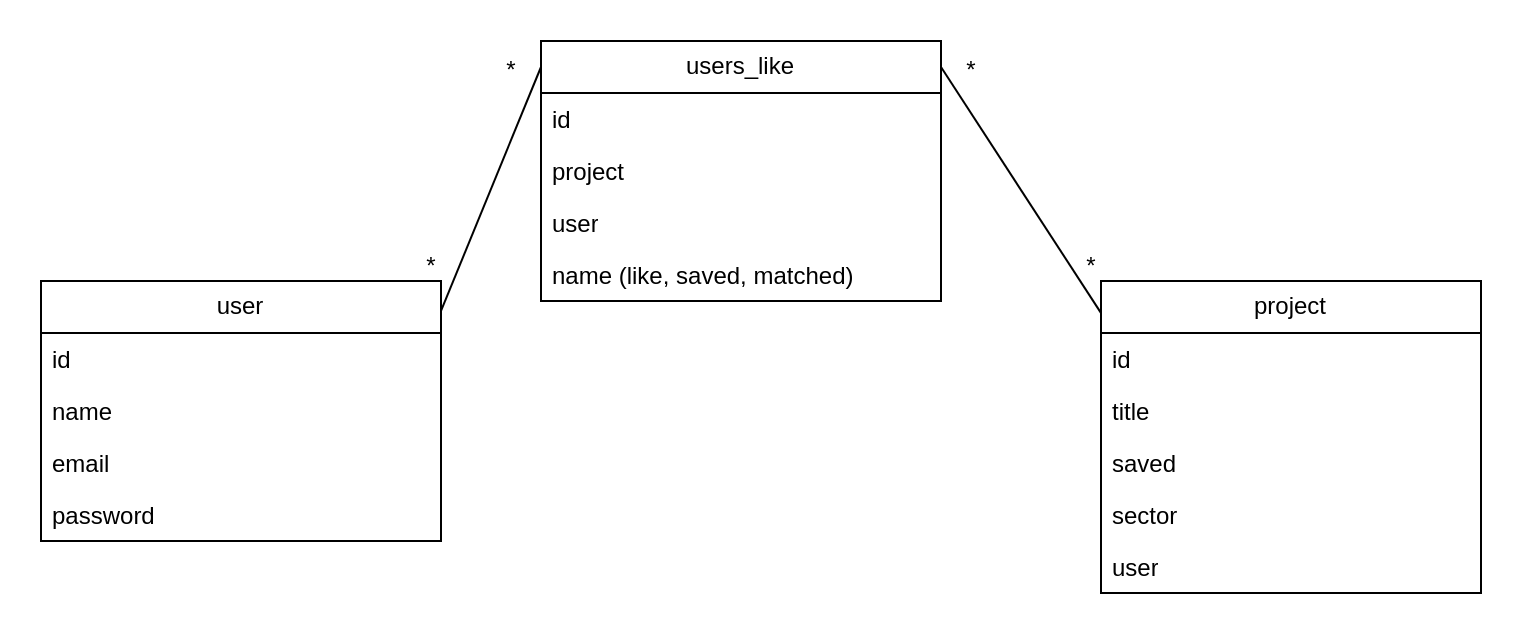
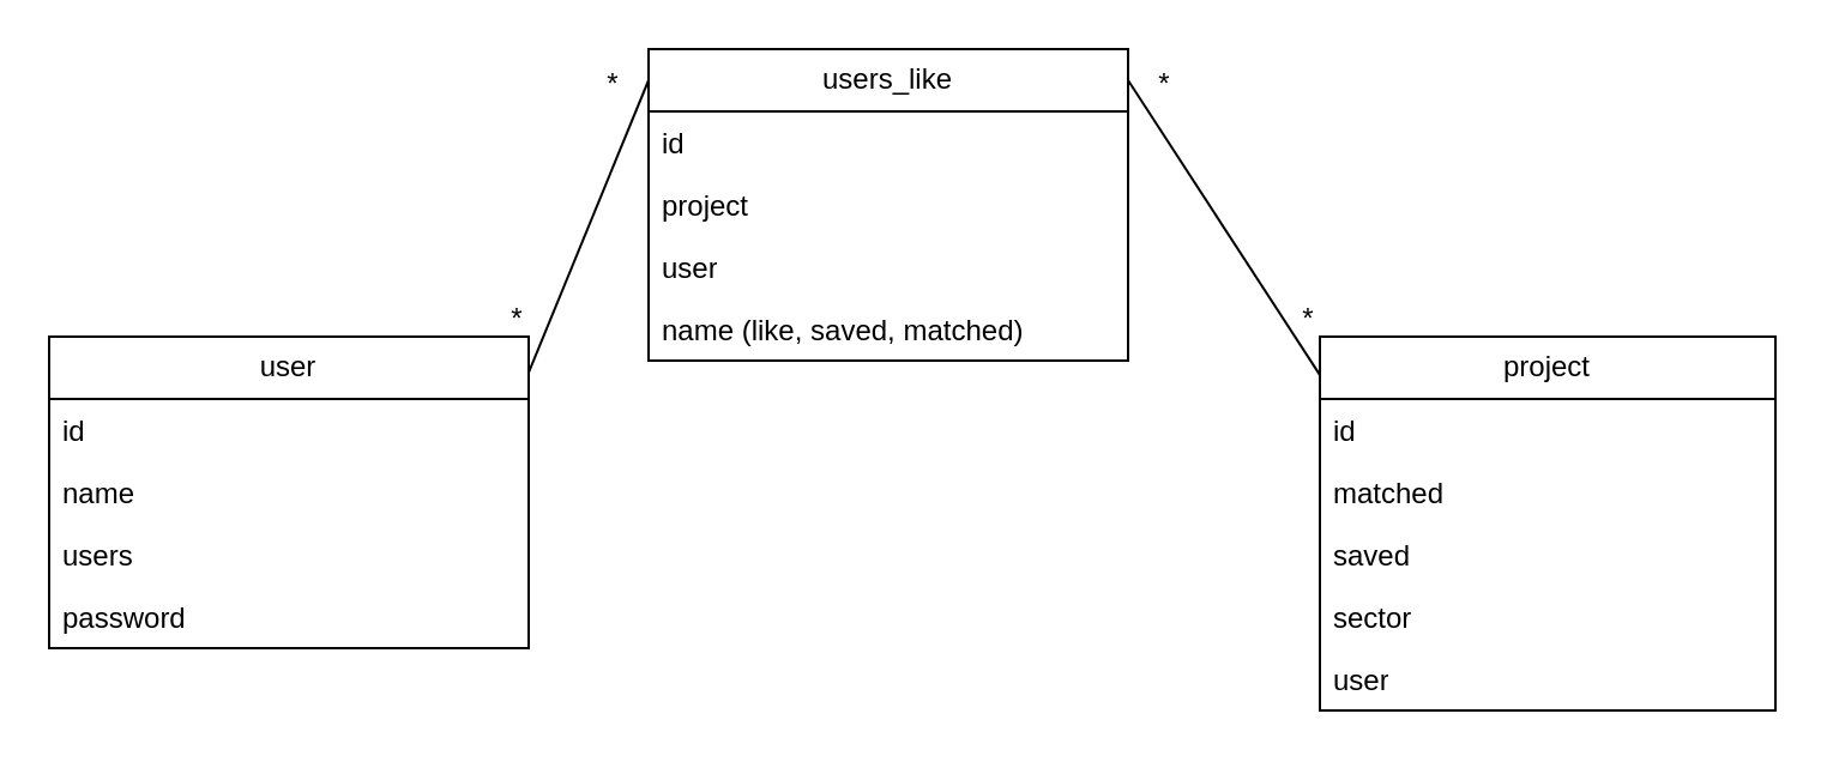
  <mxCell id="0" />
  <mxCell id="1" parent="0" />
  <mxCell id="2" value="user" style="swimlane;fontStyle=0;childLayout=stackLayout;horizontal=1;startSize=26;fillColor=none;horizontalStack=0;resizeParent=1;resizeParentMax=0;resizeLast=0;collapsible=1;marginBottom=0;whiteSpace=wrap;html=1;" parent="1" vertex="1"><mxGeometry x="20" y="140" width="200" height="130" as="geometry" /></mxCell>
  <mxCell id="3" value="id" style="text;strokeColor=none;fillColor=none;align=left;verticalAlign=top;spacingLeft=4;spacingRight=4;overflow=hidden;rotatable=0;points=[[0,0.5],[1,0.5]];portConstraint=eastwest;whiteSpace=wrap;html=1;" parent="2" vertex="1"><mxGeometry y="26" width="200" height="26" as="geometry" /></mxCell>
  <mxCell id="4" value="name" style="text;strokeColor=none;fillColor=none;align=left;verticalAlign=top;spacingLeft=4;spacingRight=4;overflow=hidden;rotatable=0;points=[[0,0.5],[1,0.5]];portConstraint=eastwest;whiteSpace=wrap;html=1;" parent="2" vertex="1"><mxGeometry y="52" width="200" height="26" as="geometry" /></mxCell>
- <mxCell id="5" value="email" style="text;strokeColor=none;fillColor=none;align=left;verticalAlign=top;spacingLeft=4;spacingRight=4;overflow=hidden;rotatable=0;points=[[0,0.5],[1,0.5]];portConstraint=eastwest;whiteSpace=wrap;html=1;" parent="2" vertex="1"><mxGeometry y="78" width="200" height="26" as="geometry" /></mxCell>
+ <mxCell id="5" value="users" style="text;strokeColor=none;fillColor=none;align=left;verticalAlign=top;spacingLeft=4;spacingRight=4;overflow=hidden;rotatable=0;points=[[0,0.5],[1,0.5]];portConstraint=eastwest;whiteSpace=wrap;html=1;" parent="2" vertex="1"><mxGeometry y="78" width="200" height="26" as="geometry" /></mxCell>
  <mxCell id="6" value="password" style="text;strokeColor=none;fillColor=none;align=left;verticalAlign=top;spacingLeft=4;spacingRight=4;overflow=hidden;rotatable=0;points=[[0,0.5],[1,0.5]];portConstraint=eastwest;whiteSpace=wrap;html=1;" parent="2" vertex="1"><mxGeometry y="104" width="200" height="26" as="geometry" /></mxCell>
  <mxCell id="7" value="project" style="swimlane;fontStyle=0;childLayout=stackLayout;horizontal=1;startSize=26;fillColor=none;horizontalStack=0;resizeParent=1;resizeParentMax=0;resizeLast=0;collapsible=1;marginBottom=0;whiteSpace=wrap;html=1;" parent="1" vertex="1"><mxGeometry x="550" y="140" width="190" height="156" as="geometry" /></mxCell>
  <mxCell id="8" value="id" style="text;strokeColor=none;fillColor=none;align=left;verticalAlign=top;spacingLeft=4;spacingRight=4;overflow=hidden;rotatable=0;points=[[0,0.5],[1,0.5]];portConstraint=eastwest;whiteSpace=wrap;html=1;" parent="7" vertex="1"><mxGeometry y="26" width="190" height="26" as="geometry" /></mxCell>
- <mxCell id="9" value="title" style="text;strokeColor=none;fillColor=none;align=left;verticalAlign=top;spacingLeft=4;spacingRight=4;overflow=hidden;rotatable=0;points=[[0,0.5],[1,0.5]];portConstraint=eastwest;whiteSpace=wrap;html=1;" parent="7" vertex="1"><mxGeometry y="52" width="190" height="26" as="geometry" /></mxCell>
+ <mxCell id="9" value="matched" style="text;strokeColor=none;fillColor=none;align=left;verticalAlign=top;spacingLeft=4;spacingRight=4;overflow=hidden;rotatable=0;points=[[0,0.5],[1,0.5]];portConstraint=eastwest;whiteSpace=wrap;html=1;" parent="7" vertex="1"><mxGeometry y="52" width="190" height="26" as="geometry" /></mxCell>
  <mxCell id="10" value="saved" style="text;strokeColor=none;fillColor=none;align=left;verticalAlign=top;spacingLeft=4;spacingRight=4;overflow=hidden;rotatable=0;points=[[0,0.5],[1,0.5]];portConstraint=eastwest;whiteSpace=wrap;html=1;" parent="7" vertex="1"><mxGeometry y="78" width="190" height="26" as="geometry" /></mxCell>
  <mxCell id="11" value="sector" style="text;strokeColor=none;fillColor=none;align=left;verticalAlign=top;spacingLeft=4;spacingRight=4;overflow=hidden;rotatable=0;points=[[0,0.5],[1,0.5]];portConstraint=eastwest;whiteSpace=wrap;html=1;" parent="7" vertex="1"><mxGeometry y="104" width="190" height="26" as="geometry" /></mxCell>
  <mxCell id="12" value="user" style="text;strokeColor=none;fillColor=none;align=left;verticalAlign=top;spacingLeft=4;spacingRight=4;overflow=hidden;rotatable=0;points=[[0,0.5],[1,0.5]];portConstraint=eastwest;whiteSpace=wrap;html=1;" vertex="1" parent="7"><mxGeometry y="130" width="190" height="26" as="geometry" /></mxCell>
  <mxCell id="13" value="users_like" style="swimlane;fontStyle=0;childLayout=stackLayout;horizontal=1;startSize=26;fillColor=none;horizontalStack=0;resizeParent=1;resizeParentMax=0;resizeLast=0;collapsible=1;marginBottom=0;whiteSpace=wrap;html=1;" parent="1" vertex="1"><mxGeometry x="270" y="20" width="200" height="130" as="geometry" /></mxCell>
  <mxCell id="14" value="id" style="text;strokeColor=none;fillColor=none;align=left;verticalAlign=top;spacingLeft=4;spacingRight=4;overflow=hidden;rotatable=0;points=[[0,0.5],[1,0.5]];portConstraint=eastwest;whiteSpace=wrap;html=1;" parent="13" vertex="1"><mxGeometry y="26" width="200" height="26" as="geometry" /></mxCell>
  <mxCell id="15" value="project" style="text;strokeColor=none;fillColor=none;align=left;verticalAlign=top;spacingLeft=4;spacingRight=4;overflow=hidden;rotatable=0;points=[[0,0.5],[1,0.5]];portConstraint=eastwest;whiteSpace=wrap;html=1;" parent="13" vertex="1"><mxGeometry y="52" width="200" height="26" as="geometry" /></mxCell>
  <mxCell id="16" value="user" style="text;strokeColor=none;fillColor=none;align=left;verticalAlign=top;spacingLeft=4;spacingRight=4;overflow=hidden;rotatable=0;points=[[0,0.5],[1,0.5]];portConstraint=eastwest;whiteSpace=wrap;html=1;" parent="13" vertex="1"><mxGeometry y="78" width="200" height="26" as="geometry" /></mxCell>
  <mxCell id="17" value="name (like, saved, matched)" style="text;strokeColor=none;fillColor=none;align=left;verticalAlign=top;spacingLeft=4;spacingRight=4;overflow=hidden;rotatable=0;points=[[0,0.5],[1,0.5]];portConstraint=eastwest;whiteSpace=wrap;html=1;" parent="13" vertex="1"><mxGeometry y="104" width="200" height="26" as="geometry" /></mxCell>
  <mxCell id="18" value="" style="endArrow=none;html=1;rounded=0;entryX=0.005;entryY=0.1;entryDx=0;entryDy=0;entryPerimeter=0;exitX=1.005;exitY=0.115;exitDx=0;exitDy=0;exitPerimeter=0;" parent="1" edge="1"><mxGeometry width="50" height="50" relative="1" as="geometry"><mxPoint x="220" y="154.95" as="sourcePoint" /><mxPoint x="270" y="33" as="targetPoint" /></mxGeometry></mxCell>
  <mxCell id="19" value="" style="endArrow=none;html=1;rounded=0;entryX=-0.005;entryY=0.103;entryDx=0;entryDy=0;entryPerimeter=0;exitX=0.99;exitY=0.1;exitDx=0;exitDy=0;exitPerimeter=0;" parent="1" edge="1"><mxGeometry width="50" height="50" relative="1" as="geometry"><mxPoint x="470" y="33" as="sourcePoint" /><mxPoint x="550.05" y="156.068" as="targetPoint" /></mxGeometry></mxCell>
  <mxCell id="20" value="*" style="text;html=1;align=center;verticalAlign=middle;resizable=0;points=[];autosize=1;strokeColor=none;fillColor=none;" parent="1" vertex="1"><mxGeometry x="200" y="118" width="30" height="30" as="geometry" /></mxCell>
  <mxCell id="21" value="*" style="text;html=1;align=center;verticalAlign=middle;resizable=0;points=[];autosize=1;strokeColor=none;fillColor=none;" parent="1" vertex="1"><mxGeometry x="240" y="20" width="30" height="30" as="geometry" /></mxCell>
  <mxCell id="22" value="*" style="text;html=1;align=center;verticalAlign=middle;resizable=0;points=[];autosize=1;strokeColor=none;fillColor=none;" parent="1" vertex="1"><mxGeometry x="470" y="20" width="30" height="30" as="geometry" /></mxCell>
  <mxCell id="23" value="*" style="text;html=1;align=center;verticalAlign=middle;resizable=0;points=[];autosize=1;strokeColor=none;fillColor=none;" parent="1" vertex="1"><mxGeometry x="530" y="118" width="30" height="30" as="geometry" /></mxCell>
